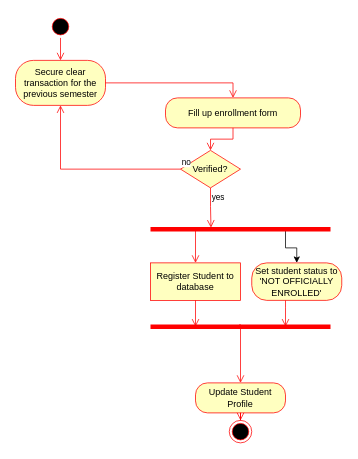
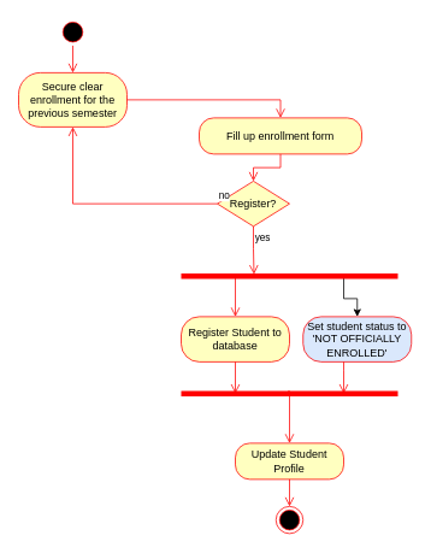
  <mxCell id="0" />
  <mxCell id="1" parent="0" />
  <mxCell id="2" value="" style="ellipse;html=1;shape=startState;fillColor=#000000;strokeColor=#ff0000;" vertex="1" parent="1"><mxGeometry x="65" y="20" width="30" height="30" as="geometry" /></mxCell>
  <mxCell id="3" value="" style="edgeStyle=orthogonalEdgeStyle;html=1;verticalAlign=bottom;endArrow=open;endSize=8;strokeColor=#ff0000;rounded=0;entryX=0.5;entryY=0;entryDx=0;entryDy=0;" edge="1" source="2" parent="1" target="4"><mxGeometry relative="1" as="geometry"><mxPoint x="240" y="50" as="targetPoint" /></mxGeometry></mxCell>
- <mxCell id="4" value="Secure clear transaction for the previous semester" style="rounded=1;whiteSpace=wrap;html=1;arcSize=40;fontColor=#000000;fillColor=#ffffc0;strokeColor=#ff0000;" vertex="1" parent="1"><mxGeometry x="20" y="80" width="120" height="60" as="geometry" /></mxCell>
+ <mxCell id="4" value="Secure clear enrollment for the previous semester" style="rounded=1;whiteSpace=wrap;html=1;arcSize=40;fontColor=#000000;fillColor=#ffffc0;strokeColor=#ff0000;" vertex="1" parent="1"><mxGeometry x="20" y="80" width="120" height="60" as="geometry" /></mxCell>
  <mxCell id="5" value="" style="edgeStyle=orthogonalEdgeStyle;html=1;verticalAlign=bottom;endArrow=open;endSize=8;strokeColor=#ff0000;rounded=0;entryX=0.5;entryY=0;entryDx=0;entryDy=0;" edge="1" source="4" parent="1" target="6"><mxGeometry relative="1" as="geometry"><mxPoint x="205" y="250" as="targetPoint" /></mxGeometry></mxCell>
  <mxCell id="6" value="Fill up enrollment form" style="rounded=1;whiteSpace=wrap;html=1;arcSize=40;fontColor=#000000;fillColor=#ffffc0;strokeColor=#ff0000;" vertex="1" parent="1"><mxGeometry x="220" y="130" width="180" height="40" as="geometry" /></mxCell>
  <mxCell id="7" value="" style="edgeStyle=orthogonalEdgeStyle;html=1;verticalAlign=bottom;endArrow=open;endSize=8;strokeColor=#ff0000;rounded=0;entryX=0.5;entryY=0;entryDx=0;entryDy=0;" edge="1" source="6" parent="1" target="8"><mxGeometry relative="1" as="geometry"><mxPoint x="205" y="360" as="targetPoint" /></mxGeometry></mxCell>
- <mxCell id="8" value="Verified?" style="rhombus;whiteSpace=wrap;html=1;fillColor=#ffffc0;strokeColor=#ff0000;" vertex="1" parent="1"><mxGeometry x="240" y="200" width="80" height="50" as="geometry" /></mxCell>
+ <mxCell id="8" value="Register?" style="rhombus;whiteSpace=wrap;html=1;fillColor=#ffffc0;strokeColor=#ff0000;" vertex="1" parent="1"><mxGeometry x="240" y="200" width="80" height="50" as="geometry" /></mxCell>
  <mxCell id="9" value="no" style="edgeStyle=orthogonalEdgeStyle;html=1;align=left;verticalAlign=bottom;endArrow=open;endSize=8;strokeColor=#ff0000;rounded=0;entryX=0.5;entryY=1;entryDx=0;entryDy=0;" edge="1" source="8" parent="1" target="4"><mxGeometry x="-1" relative="1" as="geometry"><mxPoint x="335" y="375" as="targetPoint" /></mxGeometry></mxCell>
  <mxCell id="10" value="yes" style="edgeStyle=orthogonalEdgeStyle;html=1;align=left;verticalAlign=top;endArrow=open;endSize=8;strokeColor=#ff0000;rounded=0;exitX=0.5;exitY=1;exitDx=0;exitDy=0;entryX=0.336;entryY=0.3;entryDx=0;entryDy=0;entryPerimeter=0;" edge="1" source="8" parent="1" target="12"><mxGeometry x="-1" relative="1" as="geometry"><mxPoint x="280" y="300" as="targetPoint" /><mxPoint x="280" y="170" as="sourcePoint" /><Array as="points"><mxPoint x="280" y="275" /><mxPoint x="281" y="275" /></Array></mxGeometry></mxCell>
  <mxCell id="11" style="edgeStyle=orthogonalEdgeStyle;rounded=0;orthogonalLoop=1;jettySize=auto;html=1;exitX=0.75;exitY=0.5;exitDx=0;exitDy=0;exitPerimeter=0;entryX=0.5;entryY=0;entryDx=0;entryDy=0;" edge="1" parent="1" source="12" target="21"><mxGeometry relative="1" as="geometry" /></mxCell>
  <mxCell id="12" value="" style="shape=line;html=1;strokeWidth=6;strokeColor=#ff0000;" vertex="1" parent="1"><mxGeometry x="200" y="300" width="240" height="10" as="geometry" /></mxCell>
  <mxCell id="13" value="" style="edgeStyle=orthogonalEdgeStyle;html=1;verticalAlign=bottom;endArrow=open;endSize=8;strokeColor=#ff0000;rounded=0;exitX=0.25;exitY=0.5;exitDx=0;exitDy=0;exitPerimeter=0;entryX=0.5;entryY=0;entryDx=0;entryDy=0;" edge="1" source="12" parent="1" target="19"><mxGeometry relative="1" as="geometry"><mxPoint x="570" y="200" as="targetPoint" /></mxGeometry></mxCell>
  <mxCell id="14" value="" style="shape=line;html=1;strokeWidth=6;strokeColor=#ff0000;" vertex="1" parent="1"><mxGeometry x="200" y="430" width="240" height="10" as="geometry" /></mxCell>
  <mxCell id="15" value="" style="edgeStyle=orthogonalEdgeStyle;html=1;verticalAlign=bottom;endArrow=open;endSize=8;strokeColor=#ff0000;rounded=0;exitX=0.493;exitY=0.241;exitDx=0;exitDy=0;exitPerimeter=0;entryX=0.5;entryY=0;entryDx=0;entryDy=0;" edge="1" source="14" parent="1" target="16"><mxGeometry relative="1" as="geometry"><mxPoint x="318" y="490" as="targetPoint" /><Array as="points"><mxPoint x="320" y="432" /></Array></mxGeometry></mxCell>
- <mxCell id="16" value="Update Student Profile" style="rounded=1;whiteSpace=wrap;html=1;arcSize=40;fontColor=#000000;fillColor=#ffffc0;strokeColor=#ff0000;" vertex="1" parent="1"><mxGeometry x="260" y="510" width="120" height="40" as="geometry" /></mxCell>
+ <mxCell id="16" value="Update Student Profile" style="rounded=1;whiteSpace=wrap;html=1;arcSize=40;fontColor=#000000;fillColor=#ffffc0;strokeColor=#ff0000;" vertex="1" parent="1"><mxGeometry x="260" y="490" width="120" height="40" as="geometry" /></mxCell>
  <mxCell id="17" value="" style="edgeStyle=orthogonalEdgeStyle;html=1;verticalAlign=bottom;endArrow=open;endSize=8;strokeColor=#ff0000;rounded=0;entryX=0.5;entryY=0;entryDx=0;entryDy=0;" edge="1" source="16" parent="1" target="18"><mxGeometry relative="1" as="geometry"><mxPoint x="320" y="590" as="targetPoint" /></mxGeometry></mxCell>
  <mxCell id="18" value="" style="ellipse;html=1;shape=endState;fillColor=#000000;strokeColor=#ff0000;" vertex="1" parent="1"><mxGeometry x="305" y="560" width="30" height="30" as="geometry" /></mxCell>
- <mxCell id="19" value="Register Student to database" style="whiteSpace=wrap;html=1;arcSize=40;fontColor=#000000;fillColor=#ffffc0;strokeColor=#ff0000;rounded=0;" vertex="1" parent="1"><mxGeometry x="200" y="350" width="120" height="50" as="geometry" /></mxCell>
+ <mxCell id="19" value="Register Student to database" style="rounded=1;whiteSpace=wrap;html=1;arcSize=40;fontColor=#000000;fillColor=#ffffc0;strokeColor=#ff0000;" vertex="1" parent="1"><mxGeometry x="200" y="350" width="120" height="50" as="geometry" /></mxCell>
  <mxCell id="20" value="" style="edgeStyle=orthogonalEdgeStyle;html=1;verticalAlign=bottom;endArrow=open;endSize=8;strokeColor=#ff0000;rounded=0;entryX=0.25;entryY=0.5;entryDx=0;entryDy=0;entryPerimeter=0;" edge="1" source="19" parent="1" target="14"><mxGeometry relative="1" as="geometry"><mxPoint x="530" y="465" as="targetPoint" /></mxGeometry></mxCell>
- <mxCell id="21" value="Set student status to 'NOT OFFICIALLY ENROLLED'" style="rounded=1;whiteSpace=wrap;html=1;arcSize=40;fontColor=#000000;fillColor=#ffffc0;strokeColor=#ff0000;" vertex="1" parent="1"><mxGeometry x="335" y="350" width="120" height="50" as="geometry" /></mxCell>
+ <mxCell id="21" value="Set student status to 'NOT OFFICIALLY ENROLLED'" style="rounded=1;whiteSpace=wrap;html=1;arcSize=40;fontColor=#000000;fillColor=#dae8fc;strokeColor=#ff0000;" vertex="1" parent="1"><mxGeometry x="335" y="350" width="120" height="50" as="geometry" /></mxCell>
  <mxCell id="22" value="" style="edgeStyle=orthogonalEdgeStyle;html=1;verticalAlign=bottom;endArrow=open;endSize=8;strokeColor=#ff0000;rounded=0;entryX=0.75;entryY=0.5;entryDx=0;entryDy=0;entryPerimeter=0;" edge="1" parent="1" target="14"><mxGeometry relative="1" as="geometry"><mxPoint x="440" y="440" as="targetPoint" /><mxPoint x="380" y="400" as="sourcePoint" /><Array as="points"><mxPoint x="380" y="410" /><mxPoint x="380" y="410" /></Array></mxGeometry></mxCell>
